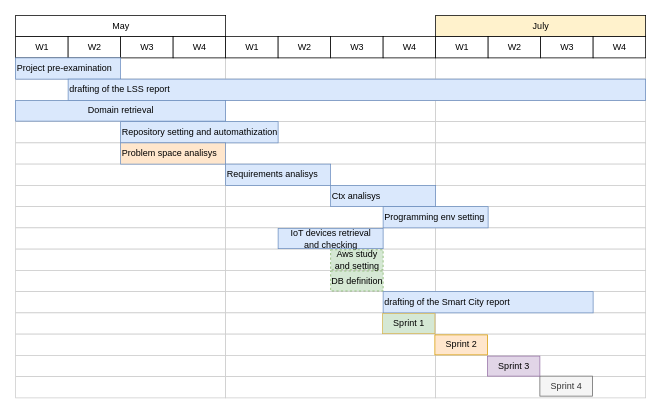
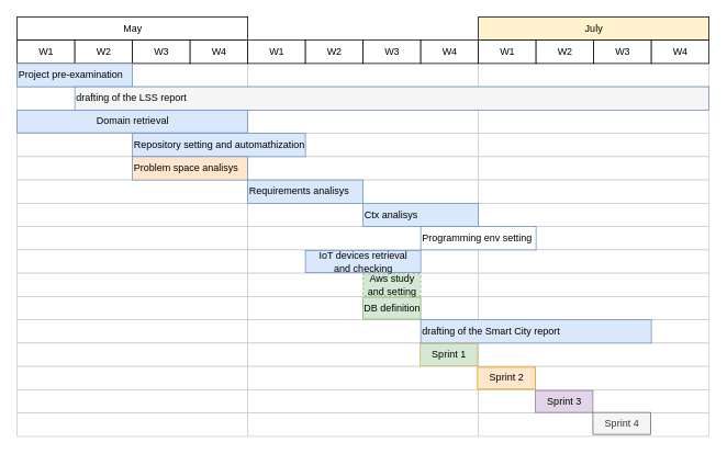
  <mxCell id="0" style=";html=1;" />
  <mxCell id="1" style=";html=1;" parent="0" />
  <mxCell id="2" value="" style="group" vertex="1" connectable="0" parent="1"><mxGeometry x="20" y="20" width="840" height="510" as="geometry" /></mxCell>
  <mxCell id="3" value="" style="group" vertex="1" connectable="0" parent="2"><mxGeometry width="840" height="510" as="geometry" /></mxCell>
  <mxCell id="4" value="May" style="strokeWidth=1;fontStyle=0;html=1;" parent="3" vertex="1"><mxGeometry width="280" height="28.333" as="geometry" /></mxCell>
  <mxCell id="5" value="July" style="strokeWidth=1;fontStyle=0;html=1;fillColor=#fff2cc;" parent="3" vertex="1"><mxGeometry x="560" width="280" height="28.333" as="geometry" /></mxCell>
  <mxCell id="6" value="" style="align=left;strokeColor=#CCCCCC;html=1;" parent="3" vertex="1"><mxGeometry y="56.667" width="280" height="28.333" as="geometry" /></mxCell>
  <mxCell id="7" value="" style="align=left;strokeColor=#CCCCCC;html=1;" parent="3" vertex="1"><mxGeometry y="85.0" width="280" height="28.333" as="geometry" /></mxCell>
  <mxCell id="8" value="" style="align=left;strokeColor=#CCCCCC;html=1;" parent="3" vertex="1"><mxGeometry y="113.333" width="280" height="28.333" as="geometry" /></mxCell>
  <mxCell id="9" value="" style="align=left;strokeColor=#CCCCCC;html=1;" parent="3" vertex="1"><mxGeometry y="141.667" width="280" height="28.333" as="geometry" /></mxCell>
  <mxCell id="10" value="" style="align=left;strokeColor=#CCCCCC;html=1;" parent="3" vertex="1"><mxGeometry y="170.0" width="280" height="28.333" as="geometry" /></mxCell>
  <mxCell id="11" value="" style="align=left;strokeColor=#CCCCCC;html=1;" parent="3" vertex="1"><mxGeometry y="198.333" width="280" height="28.333" as="geometry" /></mxCell>
  <mxCell id="12" value="" style="align=left;strokeColor=#CCCCCC;html=1;" parent="3" vertex="1"><mxGeometry y="226.667" width="280" height="28.333" as="geometry" /></mxCell>
  <mxCell id="13" value="" style="align=left;strokeColor=#CCCCCC;html=1;" parent="3" vertex="1"><mxGeometry y="255" width="280" height="28.333" as="geometry" /></mxCell>
  <mxCell id="14" value="" style="align=left;strokeColor=#CCCCCC;html=1;" parent="3" vertex="1"><mxGeometry y="283.333" width="280" height="28.333" as="geometry" /></mxCell>
  <mxCell id="15" value="" style="align=left;strokeColor=#CCCCCC;html=1;" parent="3" vertex="1"><mxGeometry y="311.667" width="280" height="28.333" as="geometry" /></mxCell>
  <mxCell id="16" value="" style="align=left;strokeColor=#CCCCCC;html=1;" parent="3" vertex="1"><mxGeometry y="340.0" width="280" height="28.333" as="geometry" /></mxCell>
  <mxCell id="17" value="" style="align=left;strokeColor=#CCCCCC;html=1;" parent="3" vertex="1"><mxGeometry y="368.333" width="280" height="28.333" as="geometry" /></mxCell>
  <mxCell id="18" value="" style="align=left;strokeColor=#CCCCCC;html=1;" parent="3" vertex="1"><mxGeometry y="396.667" width="280" height="28.333" as="geometry" /></mxCell>
  <mxCell id="19" value="" style="align=left;strokeColor=#CCCCCC;html=1;" parent="3" vertex="1"><mxGeometry y="425.0" width="280" height="28.333" as="geometry" /></mxCell>
  <mxCell id="20" value="" style="align=left;strokeColor=#CCCCCC;html=1;" parent="3" vertex="1"><mxGeometry y="453.333" width="280" height="28.333" as="geometry" /></mxCell>
  <mxCell id="21" value="" style="align=left;strokeColor=#CCCCCC;html=1;" parent="3" vertex="1"><mxGeometry y="481.667" width="280" height="28.333" as="geometry" /></mxCell>
  <mxCell id="22" value="" style="align=left;strokeColor=#CCCCCC;html=1;" parent="3" vertex="1"><mxGeometry x="280" y="56.667" width="280" height="28.333" as="geometry" /></mxCell>
  <mxCell id="23" value="" style="align=left;strokeColor=#CCCCCC;html=1;" parent="3" vertex="1"><mxGeometry x="280" y="85.0" width="280" height="28.333" as="geometry" /></mxCell>
  <mxCell id="24" value="" style="align=left;strokeColor=#CCCCCC;html=1;" parent="3" vertex="1"><mxGeometry x="280" y="113.333" width="280" height="28.333" as="geometry" /></mxCell>
  <mxCell id="25" value="" style="align=left;strokeColor=#CCCCCC;html=1;" parent="3" vertex="1"><mxGeometry x="280" y="141.667" width="280" height="28.333" as="geometry" /></mxCell>
  <mxCell id="26" value="" style="align=left;strokeColor=#CCCCCC;html=1;" parent="3" vertex="1"><mxGeometry x="280" y="170.0" width="280" height="28.333" as="geometry" /></mxCell>
  <mxCell id="27" value="" style="align=left;strokeColor=#CCCCCC;html=1;" parent="3" vertex="1"><mxGeometry x="280" y="198.333" width="280" height="28.333" as="geometry" /></mxCell>
  <mxCell id="28" value="" style="align=left;strokeColor=#CCCCCC;html=1;" parent="3" vertex="1"><mxGeometry x="280" y="226.667" width="280" height="28.333" as="geometry" /></mxCell>
  <mxCell id="29" value="" style="align=left;strokeColor=#CCCCCC;html=1;" parent="3" vertex="1"><mxGeometry x="280" y="255" width="280" height="28.333" as="geometry" /></mxCell>
  <mxCell id="30" value="" style="align=left;strokeColor=#CCCCCC;html=1;" parent="3" vertex="1"><mxGeometry x="280" y="283.333" width="280" height="28.333" as="geometry" /></mxCell>
  <mxCell id="31" value="" style="align=left;strokeColor=#CCCCCC;html=1;" parent="3" vertex="1"><mxGeometry x="280" y="311.667" width="280" height="28.333" as="geometry" /></mxCell>
  <mxCell id="32" value="" style="align=left;strokeColor=#CCCCCC;html=1;" parent="3" vertex="1"><mxGeometry x="280" y="340.0" width="280" height="28.333" as="geometry" /></mxCell>
  <mxCell id="33" value="" style="align=left;strokeColor=#CCCCCC;html=1;" parent="3" vertex="1"><mxGeometry x="280" y="368.333" width="280" height="28.333" as="geometry" /></mxCell>
  <mxCell id="34" value="" style="align=left;strokeColor=#CCCCCC;html=1;" parent="3" vertex="1"><mxGeometry x="280" y="396.667" width="280" height="28.333" as="geometry" /></mxCell>
  <mxCell id="35" value="" style="align=left;strokeColor=#CCCCCC;html=1;" parent="3" vertex="1"><mxGeometry x="280" y="425.0" width="280" height="28.333" as="geometry" /></mxCell>
  <mxCell id="36" value="" style="align=left;strokeColor=#CCCCCC;html=1;" parent="3" vertex="1"><mxGeometry x="280" y="453.333" width="280" height="28.333" as="geometry" /></mxCell>
  <mxCell id="37" value="" style="align=left;strokeColor=#CCCCCC;html=1;" parent="3" vertex="1"><mxGeometry x="280" y="481.667" width="280" height="28.333" as="geometry" /></mxCell>
  <mxCell id="38" value="" style="align=left;strokeColor=#CCCCCC;html=1;" parent="3" vertex="1"><mxGeometry x="560" y="56.667" width="280" height="28.333" as="geometry" /></mxCell>
  <mxCell id="39" value="" style="align=left;strokeColor=#CCCCCC;html=1;" parent="3" vertex="1"><mxGeometry x="560" y="85.0" width="280" height="28.333" as="geometry" /></mxCell>
  <mxCell id="40" value="" style="align=left;strokeColor=#CCCCCC;html=1;" parent="3" vertex="1"><mxGeometry x="560" y="113.333" width="280" height="28.333" as="geometry" /></mxCell>
  <mxCell id="41" value="" style="align=left;strokeColor=#CCCCCC;html=1;" parent="3" vertex="1"><mxGeometry x="560" y="141.667" width="280" height="28.333" as="geometry" /></mxCell>
  <mxCell id="42" value="" style="align=left;strokeColor=#CCCCCC;html=1;" parent="3" vertex="1"><mxGeometry x="560" y="170.0" width="280" height="28.333" as="geometry" /></mxCell>
  <mxCell id="43" value="" style="align=left;strokeColor=#CCCCCC;html=1;" parent="3" vertex="1"><mxGeometry x="560" y="198.333" width="280" height="28.333" as="geometry" /></mxCell>
  <mxCell id="44" value="" style="align=left;strokeColor=#CCCCCC;html=1;" parent="3" vertex="1"><mxGeometry x="560" y="226.667" width="280" height="28.333" as="geometry" /></mxCell>
  <mxCell id="45" value="" style="align=left;strokeColor=#CCCCCC;html=1;" parent="3" vertex="1"><mxGeometry x="560" y="255" width="280" height="28.333" as="geometry" /></mxCell>
  <mxCell id="46" value="" style="align=left;strokeColor=#CCCCCC;html=1;" parent="3" vertex="1"><mxGeometry x="560" y="283.333" width="280" height="28.333" as="geometry" /></mxCell>
  <mxCell id="47" value="" style="align=left;strokeColor=#CCCCCC;html=1;" parent="3" vertex="1"><mxGeometry x="560" y="311.667" width="280" height="28.333" as="geometry" /></mxCell>
  <mxCell id="48" value="" style="align=left;strokeColor=#CCCCCC;html=1;" parent="3" vertex="1"><mxGeometry x="560" y="340.0" width="280" height="28.333" as="geometry" /></mxCell>
  <mxCell id="49" value="" style="align=left;strokeColor=#CCCCCC;html=1;" parent="3" vertex="1"><mxGeometry x="560" y="368.333" width="280" height="28.333" as="geometry" /></mxCell>
  <mxCell id="50" value="" style="align=left;strokeColor=#CCCCCC;html=1;" parent="3" vertex="1"><mxGeometry x="560" y="396.667" width="280" height="28.333" as="geometry" /></mxCell>
  <mxCell id="51" value="" style="align=left;strokeColor=#CCCCCC;html=1;" parent="3" vertex="1"><mxGeometry x="560" y="425.0" width="280" height="28.333" as="geometry" /></mxCell>
  <mxCell id="52" value="" style="align=left;strokeColor=#CCCCCC;html=1;" parent="3" vertex="1"><mxGeometry x="560" y="453.333" width="280" height="28.333" as="geometry" /></mxCell>
  <mxCell id="53" value="" style="align=left;strokeColor=#CCCCCC;html=1;" parent="3" vertex="1"><mxGeometry x="560" y="481.667" width="280" height="28.333" as="geometry" /></mxCell>
  <mxCell id="54" value="W1" style="strokeWidth=1;fontStyle=0;html=1;" parent="3" vertex="1"><mxGeometry y="28.333" width="70" height="28.333" as="geometry" /></mxCell>
  <mxCell id="55" value="W2" style="strokeWidth=1;fontStyle=0;html=1;" parent="3" vertex="1"><mxGeometry x="70" y="28.333" width="70" height="28.333" as="geometry" /></mxCell>
  <mxCell id="56" value="W3" style="strokeWidth=1;fontStyle=0;html=1;" parent="3" vertex="1"><mxGeometry x="140" y="28.333" width="70" height="28.333" as="geometry" /></mxCell>
  <mxCell id="57" value="W4" style="strokeWidth=1;fontStyle=0;html=1;" parent="3" vertex="1"><mxGeometry x="210" y="28.333" width="70" height="28.333" as="geometry" /></mxCell>
  <mxCell id="58" value="W1" style="strokeWidth=1;fontStyle=0;html=1;" parent="3" vertex="1"><mxGeometry x="280" y="28.333" width="70" height="28.333" as="geometry" /></mxCell>
  <mxCell id="59" value="W2" style="strokeWidth=1;fontStyle=0;html=1;" parent="3" vertex="1"><mxGeometry x="350" y="28.333" width="70" height="28.333" as="geometry" /></mxCell>
  <mxCell id="60" value="W3" style="strokeWidth=1;fontStyle=0;html=1;" parent="3" vertex="1"><mxGeometry x="420" y="28.333" width="70" height="28.333" as="geometry" /></mxCell>
  <mxCell id="61" value="W4" style="strokeWidth=1;fontStyle=0;html=1;" parent="3" vertex="1"><mxGeometry x="490.0" y="28.333" width="70" height="28.333" as="geometry" /></mxCell>
  <mxCell id="62" value="W1" style="strokeWidth=1;fontStyle=0;html=1;" parent="3" vertex="1"><mxGeometry x="560" y="28.333" width="70" height="28.333" as="geometry" /></mxCell>
  <mxCell id="63" value="W2" style="strokeWidth=1;fontStyle=0;html=1;" parent="3" vertex="1"><mxGeometry x="630" y="28.333" width="70" height="28.333" as="geometry" /></mxCell>
  <mxCell id="64" value="W3" style="strokeWidth=1;fontStyle=0;html=1;" parent="3" vertex="1"><mxGeometry x="700" y="28.333" width="70" height="28.333" as="geometry" /></mxCell>
  <mxCell id="65" value="W4" style="strokeWidth=1;fontStyle=0;html=1;" parent="3" vertex="1"><mxGeometry x="770" y="28.333" width="70" height="28.333" as="geometry" /></mxCell>
  <mxCell id="66" value="Project pre-examination" style="align=left;strokeColor=#6c8ebf;html=1;fillColor=#dae8fc;" parent="3" vertex="1"><mxGeometry y="56.667" width="140" height="28.333" as="geometry" /></mxCell>
- <mxCell id="67" value="drafting of the LSS report" style="align=left;strokeColor=#6c8ebf;html=1;fillColor=#dae8fc;" parent="3" vertex="1"><mxGeometry x="70" y="85.0" width="770" height="28.333" as="geometry" /></mxCell>
+ <mxCell id="67" value="drafting of the LSS report" style="align=left;strokeColor=#6c8ebf;html=1;fillColor=#f5f5f5;" parent="3" vertex="1"><mxGeometry x="70" y="85.0" width="770" height="28.333" as="geometry" /></mxCell>
  <mxCell id="68" value="drafting of the Smart City report" style="align=left;strokeColor=#6c8ebf;html=1;fillColor=#dae8fc;" parent="3" vertex="1"><mxGeometry x="490" y="368.34" width="280" height="28.33" as="geometry" /></mxCell>
  <mxCell id="69" value="Repository setting and automathization" style="align=left;strokeColor=#6c8ebf;html=1;fillColor=#dae8fc;" parent="3" vertex="1"><mxGeometry x="140" y="141.667" width="210" height="28.333" as="geometry" /></mxCell>
  <mxCell id="70" value="Problem space analisys" style="align=left;strokeColor=#6c8ebf;html=1;fillColor=#ffe6cc;" parent="3" vertex="1"><mxGeometry x="140" y="170.0" width="140" height="28.333" as="geometry" /></mxCell>
  <mxCell id="71" value="Requirements analisys" style="align=left;strokeColor=#6c8ebf;html=1;fillColor=#dae8fc;" vertex="1" parent="3"><mxGeometry x="280" y="198.333" width="140" height="28.333" as="geometry" /></mxCell>
  <mxCell id="72" value="Ctx analisys" style="align=left;strokeColor=#6c8ebf;html=1;fillColor=#dae8fc;" vertex="1" parent="3"><mxGeometry x="420" y="226.667" width="140" height="28.333" as="geometry" /></mxCell>
- <mxCell id="73" value="Programming env setting" style="align=left;strokeColor=#6c8ebf;html=1;fillColor=#dae8fc;" vertex="1" parent="3"><mxGeometry x="490" y="255" width="140" height="28.333" as="geometry" /></mxCell>
+ <mxCell id="73" value="Programming env setting" style="align=left;strokeColor=#6c8ebf;html=1;fillColor=#ffffff;" vertex="1" parent="3"><mxGeometry x="490" y="255" width="140" height="28.333" as="geometry" /></mxCell>
  <mxCell id="74" value="&lt;div align=&quot;center&quot;&gt;IoT devices retrieval &lt;br&gt;&lt;/div&gt;&lt;div align=&quot;center&quot;&gt;and checking&lt;/div&gt;" style="align=center;strokeColor=#6c8ebf;html=1;fillColor=#dae8fc;" vertex="1" parent="3"><mxGeometry x="350" y="284.33" width="140" height="26.67" as="geometry" /></mxCell>
  <mxCell id="75" value="&lt;div align=&quot;center&quot;&gt;Domain retrieval&lt;br&gt;&lt;/div&gt;" style="align=center;strokeColor=#6c8ebf;html=1;fillColor=#dae8fc;" vertex="1" parent="3"><mxGeometry y="113.5" width="280" height="27.5" as="geometry" /></mxCell>
  <mxCell id="76" value="&lt;div&gt;Aws study &lt;br&gt;&lt;/div&gt;&lt;div&gt;and setting&lt;/div&gt;" style="align=center;strokeColor=#82b366;html=1;fillColor=#d5e8d4;dashed=1;" vertex="1" parent="3"><mxGeometry x="420" y="312.5" width="70" height="26.67" as="geometry" /></mxCell>
- <mxCell id="77" value="DB definition" style="align=center;strokeColor=#82b366;html=1;fillColor=#d5e8d4;dashed=1;" vertex="1" parent="3"><mxGeometry x="420" y="340.83" width="70" height="26.67" as="geometry" /></mxCell>
+ <mxCell id="77" value="DB definition" style="align=center;strokeColor=#82b366;html=1;fillColor=#d5e8d4;" vertex="1" parent="3"><mxGeometry x="420" y="340.83" width="70" height="26.67" as="geometry" /></mxCell>
  <mxCell id="78" value="Sprint 4" style="align=center;strokeColor=#666666;html=1;fillColor=#f5f5f5;fontColor=#333333;" vertex="1" parent="3"><mxGeometry x="699" y="481.0" width="70" height="26.67" as="geometry" /></mxCell>
  <mxCell id="79" value="Sprint 3" style="align=center;strokeColor=#9673a6;html=1;fillColor=#e1d5e7;" vertex="1" parent="3"><mxGeometry x="629" y="454.33" width="70" height="26.67" as="geometry" /></mxCell>
  <mxCell id="80" value="Sprint 2" style="align=center;strokeColor=#d79b00;html=1;fillColor=#ffe6cc;" vertex="1" parent="3"><mxGeometry x="559" y="426" width="70" height="26.67" as="geometry" /></mxCell>
  <mxCell id="81" value="Sprint 1" style="align=center;strokeColor=#d6b656;html=1;fillColor=#d5e8d4;" vertex="1" parent="3"><mxGeometry x="489" y="397.67" width="70" height="26.67" as="geometry" /></mxCell>
